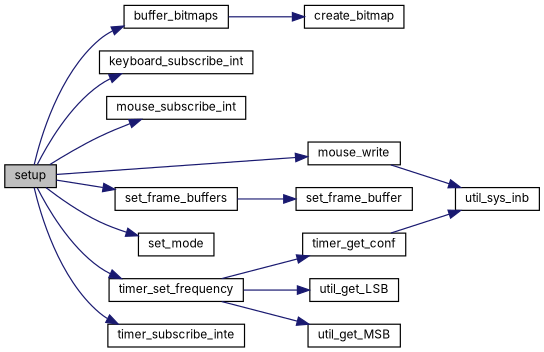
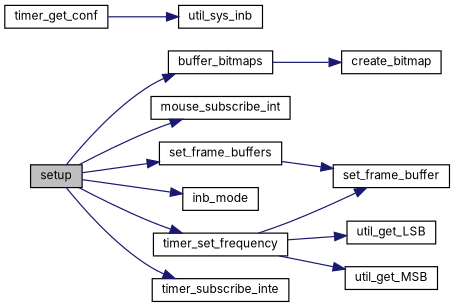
  digraph {
    fontname=Inter
    rankdir=LR
    node [color=black fillcolor=white fontname=Inter fontsize=10 shape=record style=filled]
    edge [color=midnightblue fontname=Inter fontsize=10 labelfontname=Helvetica labelfontsize=10 style=solid]
    n1 [fillcolor=grey75 fontcolor=black height=0.2 label=setup width=0.4]
    n2 [height=0.2 label=buffer_bitmaps width=0.4]
-   n3 [height=0.2 label=keyboard_subscribe_int width=0.4]
    n4 [height=0.2 label=mouse_subscribe_int width=0.4]
-   n5 [height=0.2 label=mouse_write width=0.4]
    n6 [height=0.2 label=set_frame_buffers width=0.4]
-   n7 [height=0.2 label=set_mode width=0.4]
+   n7 [height=0.2 label=inb_mode width=0.4]
    n8 [height=0.2 label=timer_set_frequency width=0.4]
    n9 [height=0.2 label=timer_subscribe_inte width=0.4]
    n10 [height=0.2 label=create_bitmap width=0.4]
    n11 [height=0.2 label=util_sys_inb width=0.4]
    n12 [height=0.2 label=set_frame_buffer width=0.4]
    n13 [height=0.2 label=timer_get_conf width=0.4]
    n14 [height=0.2 label=util_get_LSB width=0.4]
    n15 [height=0.2 label=util_get_MSB width=0.4]
    n1 -> n2
-   n1 -> n3
    n1 -> n4
-   n1 -> n5
    n1 -> n6
    n1 -> n7
    n1 -> n8
    n1 -> n9
    n2 -> n10
-   n5 -> n11
    n6 -> n12
-   n8 -> n13
+   n8 -> n12
    n8 -> n14
    n8 -> n15
    n13 -> n11
  }
